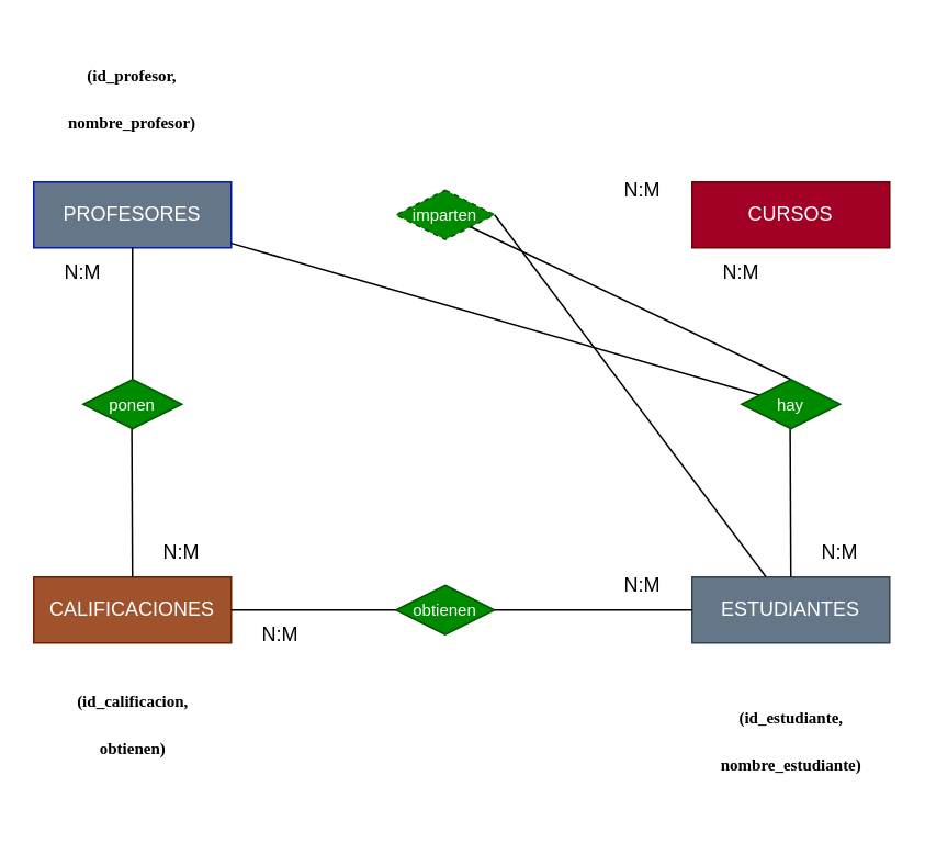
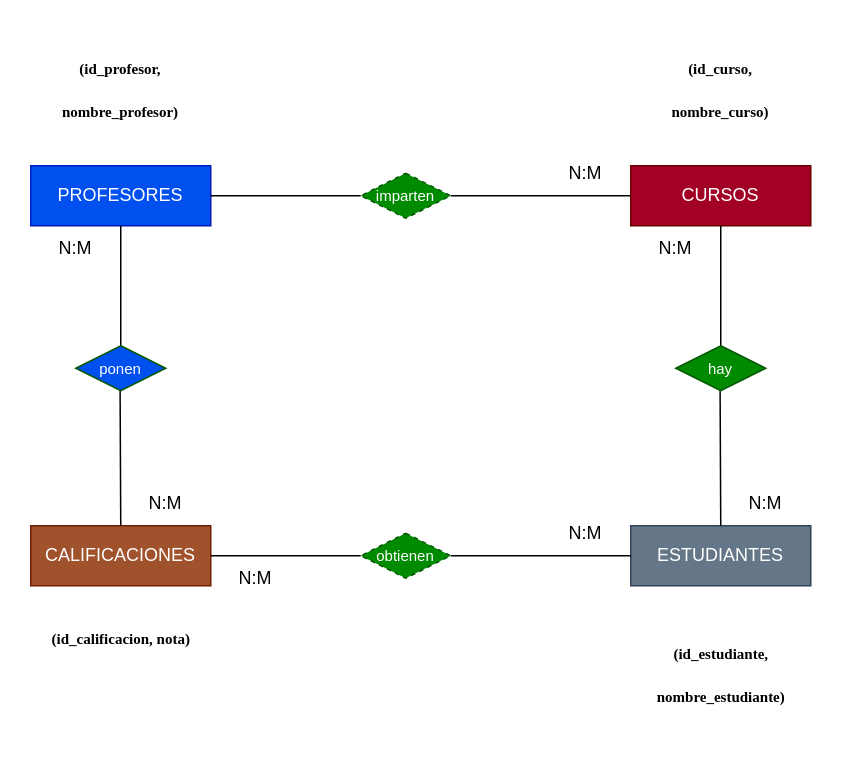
  <mxCell id="0" />
  <mxCell id="1" parent="0" />
- <mxCell id="2" value="PROFESORES" style="rounded=0;whiteSpace=wrap;html=1;fillColor=#647687;fontColor=#ffffff;strokeColor=#001DBC;" vertex="1" parent="1"><mxGeometry x="20" y="110" width="120" height="40" as="geometry" /></mxCell>
+ <mxCell id="2" value="PROFESORES" style="rounded=0;whiteSpace=wrap;html=1;fillColor=#0050ef;fontColor=#ffffff;strokeColor=#001DBC;" vertex="1" parent="1"><mxGeometry x="20" y="110" width="120" height="40" as="geometry" /></mxCell>
  <mxCell id="3" value="CURSOS" style="rounded=0;whiteSpace=wrap;html=1;fillColor=#a20025;fontColor=#ffffff;strokeColor=#6F0000;" vertex="1" parent="1"><mxGeometry x="420" y="110" width="120" height="40" as="geometry" /></mxCell>
  <mxCell id="4" value="ESTUDIANTES" style="rounded=0;whiteSpace=wrap;html=1;fillColor=#647687;fontColor=#ffffff;strokeColor=#314354;" vertex="1" parent="1"><mxGeometry x="420" y="350" width="120" height="40" as="geometry" /></mxCell>
  <mxCell id="5" value="&lt;font style=&quot;font-size: 10px;&quot;&gt;imparten&lt;/font&gt;" style="rhombus;whiteSpace=wrap;html=1;fillColor=#008a00;fontColor=#ffffff;strokeColor=#005700;dashed=1;" vertex="1" parent="1"><mxGeometry x="240" y="115" width="60" height="30" as="geometry" /></mxCell>
- <mxCell id="6" value="" style="endArrow=none;html=1;rounded=0;" edge="1" parent="1" source="2" target="17"><mxGeometry width="50" height="50" relative="1" as="geometry"><mxPoint x="400" y="160" as="sourcePoint" /><mxPoint x="450" y="110" as="targetPoint" /></mxGeometry></mxCell>
- <mxCell id="7" value="" style="endArrow=none;html=1;rounded=0;exitX=1;exitY=0.5;exitDx=0;exitDy=0;" edge="1" parent="1" target="4" source="5"><mxGeometry width="50" height="50" relative="1" as="geometry"><mxPoint x="430" y="10" as="sourcePoint" /><mxPoint x="526" y="9.66" as="targetPoint" /></mxGeometry></mxCell>
- <mxCell id="8" value="" style="endArrow=none;html=1;rounded=0;exitX=0.5;exitY=0;exitDx=0;exitDy=0;" edge="1" parent="1" source="17" target="5"><mxGeometry width="50" height="50" relative="1" as="geometry"><mxPoint x="575" y="130" as="sourcePoint" /><mxPoint x="500" y="130" as="targetPoint" /></mxGeometry></mxCell>
+ <mxCell id="6" value="" style="endArrow=none;html=1;rounded=0;entryX=0;entryY=0.5;entryDx=0;entryDy=0;" edge="1" parent="1" source="2" target="5"><mxGeometry width="50" height="50" relative="1" as="geometry"><mxPoint x="400" y="160" as="sourcePoint" /><mxPoint x="450" y="110" as="targetPoint" /></mxGeometry></mxCell>
+ <mxCell id="7" value="" style="endArrow=none;html=1;rounded=0;entryX=0;entryY=0.5;entryDx=0;entryDy=0;exitX=1;exitY=0.5;exitDx=0;exitDy=0;" edge="1" parent="1" target="3" source="5"><mxGeometry width="50" height="50" relative="1" as="geometry"><mxPoint x="430" y="10" as="sourcePoint" /><mxPoint x="526" y="9.66" as="targetPoint" /></mxGeometry></mxCell>
+ <mxCell id="8" value="" style="endArrow=none;html=1;rounded=0;exitX=0.5;exitY=0;exitDx=0;exitDy=0;entryX=0.5;entryY=1;entryDx=0;entryDy=0;" edge="1" parent="1" source="17" target="3"><mxGeometry width="50" height="50" relative="1" as="geometry"><mxPoint x="575" y="130" as="sourcePoint" /><mxPoint x="500" y="130" as="targetPoint" /></mxGeometry></mxCell>
  <mxCell id="9" value="" style="endArrow=none;html=1;rounded=0;entryX=0.5;entryY=1;entryDx=0;entryDy=0;" edge="1" parent="1"><mxGeometry width="50" height="50" relative="1" as="geometry"><mxPoint x="480" y="350" as="sourcePoint" /><mxPoint x="479.57" y="260" as="targetPoint" /></mxGeometry></mxCell>
  <mxCell id="10" value="&lt;h1 style=&quot;margin-top: 0px;&quot;&gt;&lt;font face=&quot;Comic Sans MS&quot; size=&quot;1&quot;&gt;(id_profesor, nombre_profesor)&lt;/font&gt;&lt;/h1&gt;" style="text;html=1;whiteSpace=wrap;overflow=hidden;rounded=0;align=center;" vertex="1" parent="1"><mxGeometry x="35" y="20" width="90" height="80" as="geometry" /></mxCell>
  <mxCell id="11" value="CALIFICACIONES" style="rounded=0;whiteSpace=wrap;html=1;fillColor=#a0522d;fontColor=#ffffff;strokeColor=#6D1F00;" vertex="1" parent="1"><mxGeometry x="20" y="350" width="120" height="40" as="geometry" /></mxCell>
  <mxCell id="12" value="" style="endArrow=none;html=1;rounded=0;entryX=0.5;entryY=1;entryDx=0;entryDy=0;" edge="1" parent="1" target="2"><mxGeometry width="50" height="50" relative="1" as="geometry"><mxPoint x="80" y="230" as="sourcePoint" /><mxPoint x="399" y="90" as="targetPoint" /><Array as="points" /></mxGeometry></mxCell>
  <mxCell id="13" value="N:M" style="text;html=1;align=center;verticalAlign=middle;whiteSpace=wrap;rounded=0;" vertex="1" parent="1"><mxGeometry x="480" y="320" width="60" height="30" as="geometry" /></mxCell>
  <mxCell id="14" value="N:M" style="text;html=1;align=center;verticalAlign=middle;whiteSpace=wrap;rounded=0;" vertex="1" parent="1"><mxGeometry x="420" y="150" width="60" height="30" as="geometry" /></mxCell>
- <mxCell id="15" value="&lt;font style=&quot;font-size: 10px;&quot;&gt;ponen&lt;/font&gt;" style="rhombus;whiteSpace=wrap;html=1;fillColor=#008a00;fontColor=#ffffff;strokeColor=#005700;" vertex="1" parent="1"><mxGeometry x="50" y="230" width="60" height="30" as="geometry" /></mxCell>
+ <mxCell id="15" value="&lt;font style=&quot;font-size: 10px;&quot;&gt;ponen&lt;/font&gt;" style="rhombus;whiteSpace=wrap;html=1;fillColor=#0050ef;fontColor=#ffffff;strokeColor=#005700;" vertex="1" parent="1"><mxGeometry x="50" y="230" width="60" height="30" as="geometry" /></mxCell>
  <mxCell id="16" value="" style="endArrow=none;html=1;rounded=0;entryX=0.5;entryY=1;entryDx=0;entryDy=0;exitX=0.5;exitY=0;exitDx=0;exitDy=0;" edge="1" parent="1" source="11"><mxGeometry width="50" height="50" relative="1" as="geometry"><mxPoint x="79.57" y="340" as="sourcePoint" /><mxPoint x="79.57" y="260" as="targetPoint" /><Array as="points" /></mxGeometry></mxCell>
  <mxCell id="17" value="&lt;font style=&quot;font-size: 10px;&quot;&gt;hay&lt;/font&gt;" style="rhombus;whiteSpace=wrap;html=1;fillColor=#008a00;fontColor=#ffffff;strokeColor=#005700;" vertex="1" parent="1"><mxGeometry x="450" y="230" width="60" height="30" as="geometry" /></mxCell>
- <mxCell id="18" value="&lt;font style=&quot;font-size: 10px;&quot;&gt;obtienen&lt;/font&gt;" style="rhombus;whiteSpace=wrap;html=1;fillColor=#008a00;fontColor=#ffffff;strokeColor=#005700;" vertex="1" parent="1"><mxGeometry x="240" y="355" width="60" height="30" as="geometry" /></mxCell>
+ <mxCell id="18" value="&lt;font style=&quot;font-size: 10px;&quot;&gt;obtienen&lt;/font&gt;" style="rhombus;whiteSpace=wrap;html=1;fillColor=#008a00;fontColor=#ffffff;strokeColor=#005700;dashed=1;" vertex="1" parent="1"><mxGeometry x="240" y="355" width="60" height="30" as="geometry" /></mxCell>
  <mxCell id="19" value="" style="endArrow=none;html=1;rounded=0;entryX=0;entryY=0.5;entryDx=0;entryDy=0;" edge="1" parent="1" target="18"><mxGeometry width="50" height="50" relative="1" as="geometry"><mxPoint x="140" y="370" as="sourcePoint" /><mxPoint x="450" y="350" as="targetPoint" /></mxGeometry></mxCell>
  <mxCell id="20" value="" style="endArrow=none;html=1;rounded=0;entryX=0;entryY=0.5;entryDx=0;entryDy=0;exitX=1;exitY=0.5;exitDx=0;exitDy=0;" edge="1" parent="1" source="18"><mxGeometry width="50" height="50" relative="1" as="geometry"><mxPoint x="430" y="250" as="sourcePoint" /><mxPoint x="420" y="370" as="targetPoint" /></mxGeometry></mxCell>
  <mxCell id="21" value="N:M" style="text;html=1;align=center;verticalAlign=middle;whiteSpace=wrap;rounded=0;" vertex="1" parent="1"><mxGeometry x="360" y="340" width="60" height="30" as="geometry" /></mxCell>
  <mxCell id="22" value="N:M" style="text;html=1;align=center;verticalAlign=middle;whiteSpace=wrap;rounded=0;" vertex="1" parent="1"><mxGeometry x="360" y="100" width="60" height="30" as="geometry" /></mxCell>
  <mxCell id="23" value="N:M" style="text;html=1;align=center;verticalAlign=middle;whiteSpace=wrap;rounded=0;" vertex="1" parent="1"><mxGeometry x="80" y="320" width="60" height="30" as="geometry" /></mxCell>
  <mxCell id="24" value="N:M" style="text;html=1;align=center;verticalAlign=middle;whiteSpace=wrap;rounded=0;" vertex="1" parent="1"><mxGeometry x="20" y="150" width="60" height="30" as="geometry" /></mxCell>
  <mxCell id="25" value="N:M" style="text;html=1;align=center;verticalAlign=middle;whiteSpace=wrap;rounded=0;" vertex="1" parent="1"><mxGeometry x="140" y="370" width="60" height="30" as="geometry" /></mxCell>
+ <mxCell id="26" value="&lt;h1 style=&quot;margin-top: 0px;&quot;&gt;&lt;font face=&quot;Comic Sans MS&quot; size=&quot;1&quot;&gt;(id_curso, nombre_curso)&lt;/font&gt;&lt;/h1&gt;" style="text;html=1;whiteSpace=wrap;overflow=hidden;rounded=0;align=center;" vertex="1" parent="1"><mxGeometry x="435" y="20" width="90" height="80" as="geometry" /></mxCell>
  <mxCell id="27" value="&lt;h1 style=&quot;margin-top: 0px;&quot;&gt;&lt;font face=&quot;Comic Sans MS&quot; size=&quot;1&quot;&gt;(id_estudiante, nombre_estudiante)&lt;/font&gt;&lt;/h1&gt;" style="text;html=1;whiteSpace=wrap;overflow=hidden;rounded=0;align=center;" vertex="1" parent="1"><mxGeometry x="427.5" y="410" width="105" height="80" as="geometry" /></mxCell>
- <mxCell id="28" value="&lt;h1 style=&quot;margin-top: 0px;&quot;&gt;&lt;font face=&quot;Comic Sans MS&quot; size=&quot;1&quot;&gt;(id_calificacion, obtienen)&lt;/font&gt;&lt;/h1&gt;" style="text;html=1;whiteSpace=wrap;overflow=hidden;rounded=0;align=center;" vertex="1" parent="1"><mxGeometry x="27.5" y="400" width="105" height="80" as="geometry" /></mxCell>
+ <mxCell id="28" value="&lt;h1 style=&quot;margin-top: 0px;&quot;&gt;&lt;font face=&quot;Comic Sans MS&quot; size=&quot;1&quot;&gt;(id_calificacion, nota)&lt;/font&gt;&lt;/h1&gt;" style="text;html=1;whiteSpace=wrap;overflow=hidden;rounded=0;align=center;" vertex="1" parent="1"><mxGeometry x="27.5" y="400" width="105" height="80" as="geometry" /></mxCell>
